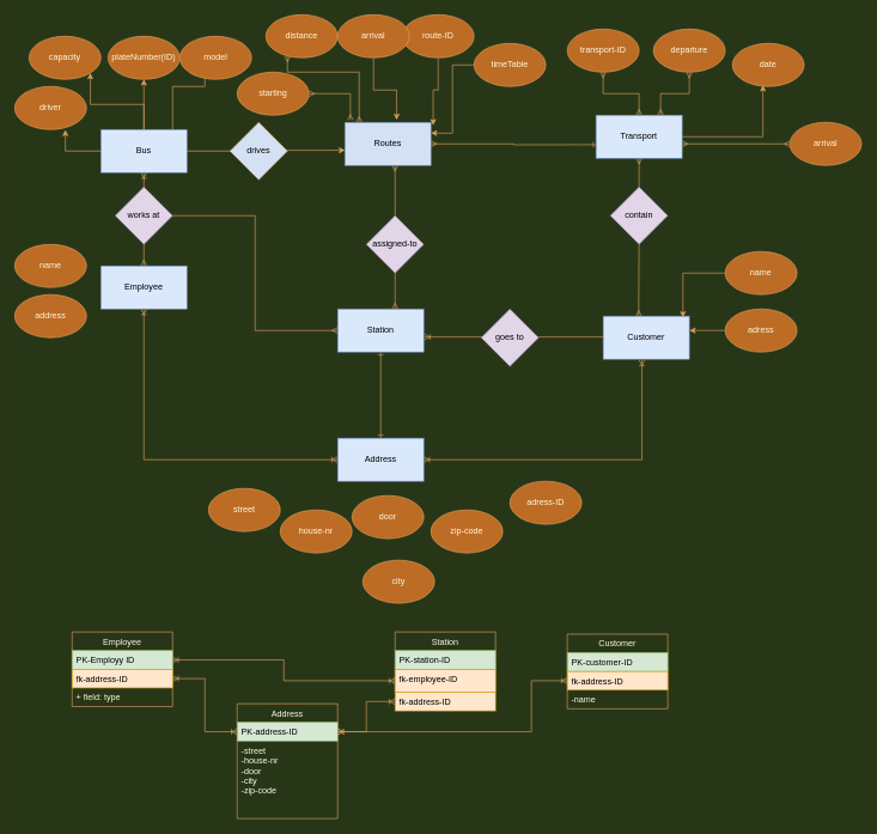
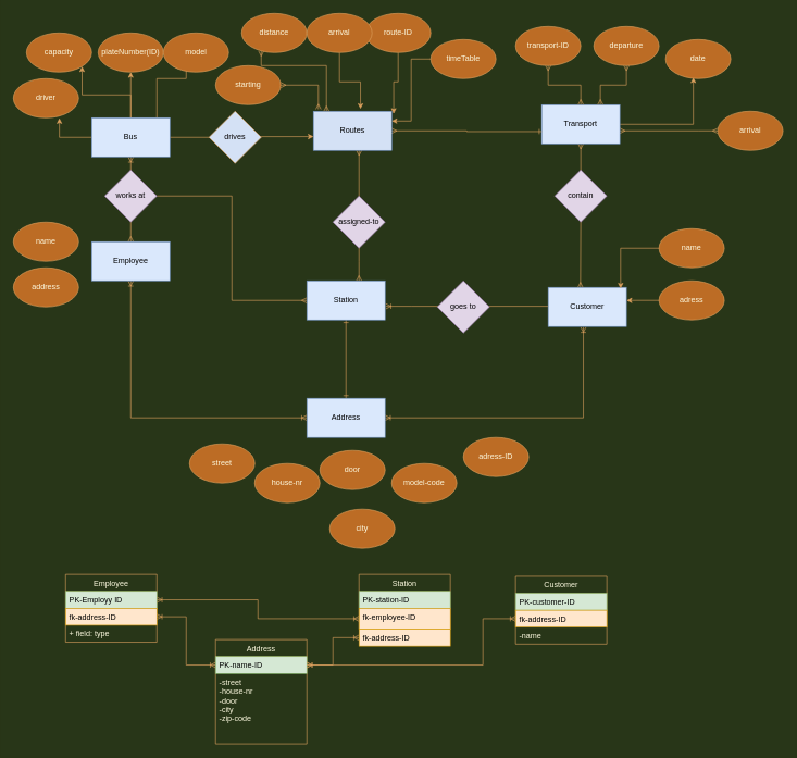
  <mxCell id="0" />
  <mxCell id="1" parent="0" />
  <mxCell id="2" style="edgeStyle=orthogonalEdgeStyle;rounded=0;orthogonalLoop=1;jettySize=auto;html=1;entryX=0.426;entryY=0.971;entryDx=0;entryDy=0;entryPerimeter=0;labelBackgroundColor=#283618;strokeColor=#DDA15E;fontColor=#FEFAE0;" edge="1" parent="1" source="5" target="36"><mxGeometry relative="1" as="geometry" /></mxCell>
  <mxCell id="3" style="edgeStyle=orthogonalEdgeStyle;rounded=0;orthogonalLoop=1;jettySize=auto;html=1;startArrow=ERmany;startFill=0;endArrow=ERmany;endFill=0;labelBackgroundColor=#283618;strokeColor=#DDA15E;fontColor=#FEFAE0;" edge="1" parent="1" source="5" target="38"><mxGeometry relative="1" as="geometry"><Array as="points"><mxPoint x="1070" y="200" /></Array></mxGeometry></mxCell>
  <mxCell id="4" style="edgeStyle=orthogonalEdgeStyle;rounded=0;orthogonalLoop=1;jettySize=auto;html=1;entryX=0.412;entryY=0.005;entryDx=0;entryDy=0;entryPerimeter=0;startArrow=ERmany;startFill=0;endArrow=ERmany;endFill=0;labelBackgroundColor=#283618;strokeColor=#DDA15E;fontColor=#FEFAE0;" edge="1" parent="1" source="5" target="15"><mxGeometry relative="1" as="geometry" /></mxCell>
  <mxCell id="5" value="Transport" style="rounded=0;whiteSpace=wrap;html=1;fillColor=#dae8fc;strokeColor=#6c8ebf;" vertex="1" parent="1"><mxGeometry x="830" y="160" width="120" height="60" as="geometry" /></mxCell>
  <mxCell id="6" style="edgeStyle=orthogonalEdgeStyle;rounded=0;orthogonalLoop=1;jettySize=auto;html=1;entryX=0.5;entryY=1;entryDx=0;entryDy=0;startArrow=ERone;startFill=0;endArrow=ERone;endFill=0;labelBackgroundColor=#283618;strokeColor=#DDA15E;fontColor=#FEFAE0;" edge="1" parent="1" source="9" target="11"><mxGeometry relative="1" as="geometry"><mxPoint x="530" y="500" as="targetPoint" /></mxGeometry></mxCell>
  <mxCell id="7" style="edgeStyle=orthogonalEdgeStyle;rounded=0;orthogonalLoop=1;jettySize=auto;html=1;entryX=0.45;entryY=1.017;entryDx=0;entryDy=0;entryPerimeter=0;endArrow=ERoneToMany;endFill=0;startArrow=ERoneToMany;startFill=0;labelBackgroundColor=#283618;strokeColor=#DDA15E;fontColor=#FEFAE0;" edge="1" parent="1" source="9" target="15"><mxGeometry relative="1" as="geometry" /></mxCell>
  <mxCell id="8" style="edgeStyle=orthogonalEdgeStyle;rounded=0;orthogonalLoop=1;jettySize=auto;html=1;entryX=0.5;entryY=1;entryDx=0;entryDy=0;endArrow=ERoneToMany;endFill=0;startArrow=ERoneToMany;startFill=0;labelBackgroundColor=#283618;strokeColor=#DDA15E;fontColor=#FEFAE0;" edge="1" parent="1" source="9" target="13"><mxGeometry relative="1" as="geometry" /></mxCell>
  <mxCell id="9" value="Address" style="rounded=0;whiteSpace=wrap;html=1;fillColor=#dae8fc;strokeColor=#6c8ebf;" vertex="1" parent="1"><mxGeometry x="470" y="610" width="120" height="60" as="geometry" /></mxCell>
  <mxCell id="10" style="edgeStyle=orthogonalEdgeStyle;rounded=0;orthogonalLoop=1;jettySize=auto;html=1;startArrow=ERmany;startFill=0;endArrow=ERmany;endFill=0;labelBackgroundColor=#283618;strokeColor=#DDA15E;fontColor=#FEFAE0;" edge="1" parent="1" source="11" target="21"><mxGeometry relative="1" as="geometry"><Array as="points"><mxPoint x="550" y="400" /><mxPoint x="550" y="400" /></Array></mxGeometry></mxCell>
  <mxCell id="11" value="Station" style="rounded=0;whiteSpace=wrap;html=1;fillColor=#dae8fc;strokeColor=#6c8ebf;" vertex="1" parent="1"><mxGeometry x="470" y="430" width="120" height="60" as="geometry" /></mxCell>
  <mxCell id="12" style="edgeStyle=orthogonalEdgeStyle;rounded=0;orthogonalLoop=1;jettySize=auto;html=1;entryX=0.5;entryY=1;entryDx=0;entryDy=0;startArrow=ERmany;startFill=0;endArrow=ERoneToMany;endFill=0;labelBackgroundColor=#283618;strokeColor=#DDA15E;fontColor=#FEFAE0;" edge="1" parent="1" source="13" target="28"><mxGeometry relative="1" as="geometry" /></mxCell>
  <mxCell id="13" value="Employee" style="rounded=0;whiteSpace=wrap;html=1;fillColor=#dae8fc;strokeColor=#6c8ebf;" vertex="1" parent="1"><mxGeometry x="140" y="370" width="120" height="60" as="geometry" /></mxCell>
  <mxCell id="14" style="edgeStyle=orthogonalEdgeStyle;rounded=0;orthogonalLoop=1;jettySize=auto;html=1;entryX=1.008;entryY=0.65;entryDx=0;entryDy=0;entryPerimeter=0;labelBackgroundColor=#283618;strokeColor=#DDA15E;fontColor=#FEFAE0;endArrow=ERoneToMany;endFill=0;" edge="1" parent="1" source="15" target="11"><mxGeometry relative="1" as="geometry"><Array as="points"><mxPoint x="630" y="469" /><mxPoint x="630" y="469" /></Array></mxGeometry></mxCell>
  <mxCell id="15" value="Customer" style="rounded=0;whiteSpace=wrap;html=1;fillColor=#dae8fc;strokeColor=#6c8ebf;" vertex="1" parent="1"><mxGeometry x="840" y="440" width="120" height="60" as="geometry" /></mxCell>
  <mxCell id="16" style="edgeStyle=orthogonalEdgeStyle;rounded=0;orthogonalLoop=1;jettySize=auto;html=1;entryX=0;entryY=0.5;entryDx=0;entryDy=0;endArrow=ERmany;endFill=0;labelBackgroundColor=#283618;strokeColor=#DDA15E;fontColor=#FEFAE0;" edge="1" parent="1" source="17" target="11"><mxGeometry relative="1" as="geometry" /></mxCell>
  <mxCell id="17" value="works at" style="rhombus;whiteSpace=wrap;html=1;fillColor=#e1d5e7;strokeColor=#9673a6;" vertex="1" parent="1"><mxGeometry x="160" y="260" width="80" height="80" as="geometry" /></mxCell>
  <mxCell id="18" value="assigned-to" style="rhombus;whiteSpace=wrap;html=1;fillColor=#e1d5e7;strokeColor=#9673a6;" vertex="1" parent="1"><mxGeometry x="510" y="300" width="80" height="80" as="geometry" /></mxCell>
  <mxCell id="19" value="goes to" style="rhombus;whiteSpace=wrap;html=1;fillColor=#e1d5e7;strokeColor=#9673a6;" vertex="1" parent="1"><mxGeometry x="670" y="430" width="80" height="80" as="geometry" /></mxCell>
  <mxCell id="20" style="edgeStyle=orthogonalEdgeStyle;rounded=0;orthogonalLoop=1;jettySize=auto;html=1;entryX=0.002;entryY=0.686;entryDx=0;entryDy=0;entryPerimeter=0;startArrow=ERmany;startFill=0;endArrow=ERone;endFill=0;labelBackgroundColor=#283618;strokeColor=#DDA15E;fontColor=#FEFAE0;" edge="1" parent="1" source="21" target="5"><mxGeometry relative="1" as="geometry" /></mxCell>
  <mxCell id="21" value="Routes" style="rounded=0;whiteSpace=wrap;html=1;fillColor=#D4E1F5;strokeColor=#6c8ebf;" vertex="1" parent="1"><mxGeometry x="480" y="170" width="120" height="60" as="geometry" /></mxCell>
  <mxCell id="22" value="contain" style="rhombus;whiteSpace=wrap;html=1;fillColor=#e1d5e7;strokeColor=#9673a6;" vertex="1" parent="1"><mxGeometry x="850" y="260" width="80" height="80" as="geometry" /></mxCell>
  <mxCell id="23" style="edgeStyle=orthogonalEdgeStyle;rounded=0;orthogonalLoop=1;jettySize=auto;html=1;entryX=1;entryY=1;entryDx=0;entryDy=0;labelBackgroundColor=#283618;strokeColor=#DDA15E;fontColor=#FEFAE0;" edge="1" parent="1" source="28" target="29"><mxGeometry relative="1" as="geometry" /></mxCell>
  <mxCell id="24" style="edgeStyle=orthogonalEdgeStyle;rounded=0;orthogonalLoop=1;jettySize=auto;html=1;entryX=0.706;entryY=1.01;entryDx=0;entryDy=0;entryPerimeter=0;labelBackgroundColor=#283618;strokeColor=#DDA15E;fontColor=#FEFAE0;" edge="1" parent="1" source="28" target="37"><mxGeometry relative="1" as="geometry" /></mxCell>
  <mxCell id="25" style="edgeStyle=orthogonalEdgeStyle;rounded=0;orthogonalLoop=1;jettySize=auto;html=1;entryX=0.5;entryY=1;entryDx=0;entryDy=0;labelBackgroundColor=#283618;strokeColor=#DDA15E;fontColor=#FEFAE0;" edge="1" parent="1" source="28" target="30"><mxGeometry relative="1" as="geometry" /></mxCell>
  <mxCell id="26" style="edgeStyle=orthogonalEdgeStyle;rounded=0;orthogonalLoop=1;jettySize=auto;html=1;entryX=0;entryY=1;entryDx=0;entryDy=0;labelBackgroundColor=#283618;strokeColor=#DDA15E;fontColor=#FEFAE0;" edge="1" parent="1" source="28" target="31"><mxGeometry relative="1" as="geometry"><Array as="points"><mxPoint x="240" y="120" /><mxPoint x="285" y="120" /></Array></mxGeometry></mxCell>
  <mxCell id="27" value="" style="edgeStyle=orthogonalEdgeStyle;curved=0;rounded=1;sketch=0;orthogonalLoop=1;jettySize=auto;html=1;strokeColor=#DDA15E;fillColor=#BC6C25;fontColor=#FEFAE0;entryX=0.002;entryY=0.648;entryDx=0;entryDy=0;entryPerimeter=0;" edge="1" parent="1" source="28" target="21"><mxGeometry relative="1" as="geometry" /></mxCell>
  <mxCell id="28" value="Bus" style="rounded=0;whiteSpace=wrap;html=1;fillColor=#dae8fc;strokeColor=#6c8ebf;" vertex="1" parent="1"><mxGeometry x="140" y="180" width="120" height="60" as="geometry" /></mxCell>
  <mxCell id="29" value="capacity" style="ellipse;whiteSpace=wrap;html=1;fillColor=#BC6C25;strokeColor=#DDA15E;fontColor=#FEFAE0;" vertex="1" parent="1"><mxGeometry x="40" y="50" width="100" height="60" as="geometry" /></mxCell>
  <mxCell id="30" value="plateNumber(ID)" style="ellipse;whiteSpace=wrap;html=1;fillColor=#BC6C25;strokeColor=#DDA15E;fontColor=#FEFAE0;" vertex="1" parent="1"><mxGeometry x="150" y="50" width="100" height="60" as="geometry" /></mxCell>
  <mxCell id="31" value="model" style="ellipse;whiteSpace=wrap;html=1;fillColor=#BC6C25;strokeColor=#DDA15E;fontColor=#FEFAE0;" vertex="1" parent="1"><mxGeometry x="250" y="50" width="100" height="60" as="geometry" /></mxCell>
  <mxCell id="32" style="edgeStyle=orthogonalEdgeStyle;rounded=0;orthogonalLoop=1;jettySize=auto;html=1;entryX=0.064;entryY=-0.048;entryDx=0;entryDy=0;entryPerimeter=0;startArrow=ERmany;startFill=0;endArrow=ERmany;endFill=0;labelBackgroundColor=#283618;strokeColor=#DDA15E;fontColor=#FEFAE0;" edge="1" parent="1" source="33" target="21"><mxGeometry relative="1" as="geometry" /></mxCell>
  <mxCell id="33" value="starting" style="ellipse;whiteSpace=wrap;html=1;fillColor=#BC6C25;strokeColor=#DDA15E;fontColor=#FEFAE0;" vertex="1" parent="1"><mxGeometry x="330" y="100" width="100" height="60" as="geometry" /></mxCell>
  <mxCell id="34" style="edgeStyle=orthogonalEdgeStyle;rounded=0;orthogonalLoop=1;jettySize=auto;html=1;entryX=0.75;entryY=0;entryDx=0;entryDy=0;startArrow=ERmany;startFill=0;endArrow=ERmany;endFill=0;labelBackgroundColor=#283618;strokeColor=#DDA15E;fontColor=#FEFAE0;" edge="1" parent="1" source="35" target="5"><mxGeometry relative="1" as="geometry" /></mxCell>
  <mxCell id="35" value="departure" style="ellipse;whiteSpace=wrap;html=1;fillColor=#BC6C25;strokeColor=#DDA15E;fontColor=#FEFAE0;" vertex="1" parent="1"><mxGeometry x="910" y="40" width="100" height="60" as="geometry" /></mxCell>
  <mxCell id="36" value="date" style="ellipse;whiteSpace=wrap;html=1;fillColor=#BC6C25;strokeColor=#DDA15E;fontColor=#FEFAE0;" vertex="1" parent="1"><mxGeometry x="1020" y="60" width="100" height="60" as="geometry" /></mxCell>
  <mxCell id="37" value="driver" style="ellipse;whiteSpace=wrap;html=1;fillColor=#BC6C25;strokeColor=#DDA15E;fontColor=#FEFAE0;" vertex="1" parent="1"><mxGeometry y="120" width="100" height="60" as="geometry" x="20" /></mxCell>
  <mxCell id="38" value="arrival" style="ellipse;whiteSpace=wrap;html=1;fillColor=#BC6C25;strokeColor=#DDA15E;fontColor=#FEFAE0;" vertex="1" parent="1"><mxGeometry x="1100" y="170" width="100" height="60" as="geometry" /></mxCell>
  <mxCell id="39" style="edgeStyle=orthogonalEdgeStyle;rounded=0;orthogonalLoop=1;jettySize=auto;html=1;entryX=0.602;entryY=-0.057;entryDx=0;entryDy=0;entryPerimeter=0;labelBackgroundColor=#283618;strokeColor=#DDA15E;fontColor=#FEFAE0;" edge="1" parent="1" source="58" target="21"><mxGeometry relative="1" as="geometry" /></mxCell>
  <mxCell id="40" style="edgeStyle=orthogonalEdgeStyle;rounded=0;orthogonalLoop=1;jettySize=auto;html=1;startArrow=ERmany;startFill=0;endArrow=ERmany;endFill=0;labelBackgroundColor=#283618;strokeColor=#DDA15E;fontColor=#FEFAE0;" edge="1" parent="1" source="41"><mxGeometry relative="1" as="geometry"><mxPoint x="500" y="170" as="targetPoint" /><Array as="points"><mxPoint x="400" y="100" /><mxPoint x="500" y="100" /></Array></mxGeometry></mxCell>
  <mxCell id="41" value="distance" style="ellipse;whiteSpace=wrap;html=1;fillColor=#BC6C25;strokeColor=#DDA15E;fontColor=#FEFAE0;" vertex="1" parent="1"><mxGeometry x="370" y="20" width="100" height="60" as="geometry" /></mxCell>
  <mxCell id="42" style="edgeStyle=orthogonalEdgeStyle;rounded=0;orthogonalLoop=1;jettySize=auto;html=1;startArrow=ERmany;startFill=0;endArrow=ERmany;endFill=0;labelBackgroundColor=#283618;strokeColor=#DDA15E;fontColor=#FEFAE0;" edge="1" parent="1" source="43" target="5"><mxGeometry relative="1" as="geometry" /></mxCell>
  <mxCell id="43" value="transport-ID" style="ellipse;whiteSpace=wrap;html=1;fillColor=#BC6C25;strokeColor=#DDA15E;fontColor=#FEFAE0;" vertex="1" parent="1"><mxGeometry x="790" y="40" width="100" height="60" as="geometry" /></mxCell>
  <mxCell id="44" style="edgeStyle=orthogonalEdgeStyle;rounded=0;orthogonalLoop=1;jettySize=auto;html=1;entryX=1;entryY=0.25;entryDx=0;entryDy=0;labelBackgroundColor=#283618;strokeColor=#DDA15E;fontColor=#FEFAE0;" edge="1" parent="1" source="45" target="21"><mxGeometry relative="1" as="geometry" /></mxCell>
  <mxCell id="45" value="timeTable" style="ellipse;whiteSpace=wrap;html=1;fillColor=#BC6C25;strokeColor=#DDA15E;fontColor=#FEFAE0;" vertex="1" parent="1"><mxGeometry x="660" y="60" width="100" height="60" as="geometry" /></mxCell>
  <mxCell id="46" style="edgeStyle=orthogonalEdgeStyle;rounded=0;orthogonalLoop=1;jettySize=auto;html=1;entryX=0.926;entryY=0.029;entryDx=0;entryDy=0;entryPerimeter=0;labelBackgroundColor=#283618;strokeColor=#DDA15E;fontColor=#FEFAE0;" edge="1" parent="1" source="47" target="15"><mxGeometry relative="1" as="geometry" /></mxCell>
  <mxCell id="47" value="name" style="ellipse;whiteSpace=wrap;html=1;fillColor=#BC6C25;strokeColor=#DDA15E;fontColor=#FEFAE0;" vertex="1" parent="1"><mxGeometry x="1010" y="350" width="100" height="60" as="geometry" /></mxCell>
  <mxCell id="48" style="edgeStyle=orthogonalEdgeStyle;rounded=0;orthogonalLoop=1;jettySize=auto;html=1;entryX=1.002;entryY=0.333;entryDx=0;entryDy=0;entryPerimeter=0;labelBackgroundColor=#283618;strokeColor=#DDA15E;fontColor=#FEFAE0;" edge="1" parent="1" source="49" target="15"><mxGeometry relative="1" as="geometry" /></mxCell>
  <mxCell id="49" value="adress" style="ellipse;whiteSpace=wrap;html=1;fillColor=#BC6C25;strokeColor=#DDA15E;fontColor=#FEFAE0;" vertex="1" parent="1"><mxGeometry x="1010" y="430" width="100" height="60" as="geometry" /></mxCell>
  <mxCell id="50" style="edgeStyle=orthogonalEdgeStyle;rounded=0;orthogonalLoop=1;jettySize=auto;html=1;entryX=1.026;entryY=0.067;entryDx=0;entryDy=0;entryPerimeter=0;labelBackgroundColor=#283618;strokeColor=#DDA15E;fontColor=#FEFAE0;" edge="1" parent="1" source="51" target="21"><mxGeometry relative="1" as="geometry" /></mxCell>
  <mxCell id="51" value="route-ID" style="ellipse;whiteSpace=wrap;html=1;fillColor=#BC6C25;strokeColor=#DDA15E;fontColor=#FEFAE0;" vertex="1" parent="1"><mxGeometry x="560" y="20" width="100" height="60" as="geometry" /></mxCell>
  <mxCell id="52" value="adress-ID" style="ellipse;whiteSpace=wrap;html=1;fillColor=#BC6C25;strokeColor=#DDA15E;fontColor=#FEFAE0;" vertex="1" parent="1"><mxGeometry x="710" y="670" width="100" height="60" as="geometry" /></mxCell>
- <mxCell id="53" value="zip-code" style="ellipse;whiteSpace=wrap;html=1;fillColor=#BC6C25;strokeColor=#DDA15E;fontColor=#FEFAE0;" vertex="1" parent="1"><mxGeometry x="600" y="710" width="100" height="60" as="geometry" /></mxCell>
+ <mxCell id="53" value="model-code" style="ellipse;whiteSpace=wrap;html=1;fillColor=#BC6C25;strokeColor=#DDA15E;fontColor=#FEFAE0;" vertex="1" parent="1"><mxGeometry x="600" y="710" width="100" height="60" as="geometry" /></mxCell>
  <mxCell id="54" value="city" style="ellipse;whiteSpace=wrap;html=1;fillColor=#BC6C25;strokeColor=#DDA15E;fontColor=#FEFAE0;" vertex="1" parent="1"><mxGeometry x="505" y="780" width="100" height="60" as="geometry" /></mxCell>
  <mxCell id="55" value="street" style="ellipse;whiteSpace=wrap;html=1;fillColor=#BC6C25;strokeColor=#DDA15E;fontColor=#FEFAE0;" vertex="1" parent="1"><mxGeometry x="290" y="680" width="100" height="60" as="geometry" /></mxCell>
  <mxCell id="56" value="house-nr" style="ellipse;whiteSpace=wrap;html=1;fillColor=#BC6C25;strokeColor=#DDA15E;fontColor=#FEFAE0;" vertex="1" parent="1"><mxGeometry x="390" y="710" width="100" height="60" as="geometry" /></mxCell>
  <mxCell id="57" value="door" style="ellipse;whiteSpace=wrap;html=1;fillColor=#BC6C25;strokeColor=#DDA15E;fontColor=#FEFAE0;" vertex="1" parent="1"><mxGeometry x="490" y="690" width="100" height="60" as="geometry" /></mxCell>
  <mxCell id="58" value="arrival" style="ellipse;whiteSpace=wrap;html=1;fillColor=#BC6C25;strokeColor=#DDA15E;fontColor=#FEFAE0;" vertex="1" parent="1"><mxGeometry x="470" y="20" width="100" height="60" as="geometry" /></mxCell>
  <mxCell id="59" value="Employee" style="swimlane;fontStyle=0;childLayout=stackLayout;horizontal=1;startSize=26;fillColor=none;horizontalStack=0;resizeParent=1;resizeParentMax=0;resizeLast=0;collapsible=1;marginBottom=0;strokeColor=#DDA15E;fontColor=#FEFAE0;" vertex="1" parent="1"><mxGeometry x="100" y="880" width="140" height="104" as="geometry" /></mxCell>
  <mxCell id="60" value="PK-Employy ID" style="text;strokeColor=#82b366;fillColor=#d5e8d4;align=left;verticalAlign=top;spacingLeft=4;spacingRight=4;overflow=hidden;rotatable=0;points=[[0,0.5],[1,0.5]];portConstraint=eastwest;" vertex="1" parent="59"><mxGeometry y="26" width="140" height="26" as="geometry" /></mxCell>
  <mxCell id="61" value="fk-address-ID" style="text;strokeColor=#d79b00;fillColor=#ffe6cc;align=left;verticalAlign=top;spacingLeft=4;spacingRight=4;overflow=hidden;rotatable=0;points=[[0,0.5],[1,0.5]];portConstraint=eastwest;" vertex="1" parent="59"><mxGeometry y="52" width="140" height="26" as="geometry" /></mxCell>
  <mxCell id="62" value="+ field: type" style="text;strokeColor=none;fillColor=none;align=left;verticalAlign=top;spacingLeft=4;spacingRight=4;overflow=hidden;rotatable=0;points=[[0,0.5],[1,0.5]];portConstraint=eastwest;fontColor=#FEFAE0;" vertex="1" parent="59"><mxGeometry y="78" width="140" height="26" as="geometry" /></mxCell>
  <mxCell id="63" value="address" style="ellipse;whiteSpace=wrap;html=1;fillColor=#BC6C25;strokeColor=#DDA15E;fontColor=#FEFAE0;" vertex="1" parent="1"><mxGeometry y="410" width="100" height="60" as="geometry" x="20" /></mxCell>
  <mxCell id="64" value="name" style="ellipse;whiteSpace=wrap;html=1;fillColor=#BC6C25;strokeColor=#DDA15E;fontColor=#FEFAE0;" vertex="1" parent="1"><mxGeometry y="340" width="100" height="60" as="geometry" x="20" /></mxCell>
  <mxCell id="65" style="edgeStyle=orthogonalEdgeStyle;rounded=0;orthogonalLoop=1;jettySize=auto;html=1;startArrow=ERoneToMany;startFill=0;endArrow=ERoneToMany;endFill=0;labelBackgroundColor=#283618;strokeColor=#DDA15E;fontColor=#FEFAE0;" edge="1" parent="1" source="74" target="61"><mxGeometry relative="1" as="geometry" /></mxCell>
  <mxCell id="66" value="Customer" style="swimlane;fontStyle=0;childLayout=stackLayout;horizontal=1;startSize=26;fillColor=none;horizontalStack=0;resizeParent=1;resizeParentMax=0;resizeLast=0;collapsible=1;marginBottom=0;strokeColor=#DDA15E;fontColor=#FEFAE0;" vertex="1" parent="1"><mxGeometry x="790" y="883" width="140" height="104" as="geometry" /></mxCell>
  <mxCell id="67" value="PK-customer-ID" style="text;strokeColor=#82b366;fillColor=#d5e8d4;align=left;verticalAlign=top;spacingLeft=4;spacingRight=4;overflow=hidden;rotatable=0;points=[[0,0.5],[1,0.5]];portConstraint=eastwest;" vertex="1" parent="66"><mxGeometry y="26" width="140" height="26" as="geometry" /></mxCell>
  <mxCell id="68" value="fk-address-ID" style="text;strokeColor=#d79b00;fillColor=#ffe6cc;align=left;verticalAlign=top;spacingLeft=4;spacingRight=4;overflow=hidden;rotatable=0;points=[[0,0.5],[1,0.5]];portConstraint=eastwest;" vertex="1" parent="66"><mxGeometry y="52" width="140" height="26" as="geometry" /></mxCell>
  <mxCell id="69" value="-name" style="text;strokeColor=none;fillColor=none;align=left;verticalAlign=top;spacingLeft=4;spacingRight=4;overflow=hidden;rotatable=0;points=[[0,0.5],[1,0.5]];portConstraint=eastwest;fontColor=#FEFAE0;" vertex="1" parent="66"><mxGeometry y="78" width="140" height="26" as="geometry" /></mxCell>
  <mxCell id="70" value="Station" style="swimlane;fontStyle=0;childLayout=stackLayout;horizontal=1;startSize=26;fillColor=none;horizontalStack=0;resizeParent=1;resizeParentMax=0;resizeLast=0;collapsible=1;marginBottom=0;strokeColor=#DDA15E;fontColor=#FEFAE0;" vertex="1" parent="1"><mxGeometry x="550" y="880" width="140" height="84" as="geometry"><mxRectangle x="530" y="850" width="70" height="26" as="alternateBounds" /></mxGeometry></mxCell>
  <mxCell id="71" value="PK-station-ID" style="text;strokeColor=#82b366;fillColor=#d5e8d4;align=left;verticalAlign=top;spacingLeft=4;spacingRight=4;overflow=hidden;rotatable=0;points=[[0,0.5],[1,0.5]];portConstraint=eastwest;" vertex="1" parent="70"><mxGeometry y="26" width="140" height="26" as="geometry" /></mxCell>
  <mxCell id="72" value="fk-employee-ID&#10;&#10;&#10;" style="text;strokeColor=#d79b00;fillColor=#ffe6cc;align=left;verticalAlign=top;spacingLeft=4;spacingRight=4;overflow=hidden;rotatable=0;points=[[0,0.5],[1,0.5]];portConstraint=eastwest;" vertex="1" parent="70"><mxGeometry y="52" width="140" height="32" as="geometry" /></mxCell>
  <mxCell id="73" value="Address" style="swimlane;fontStyle=0;childLayout=stackLayout;horizontal=1;startSize=26;fillColor=none;horizontalStack=0;resizeParent=1;resizeParentMax=0;resizeLast=0;collapsible=1;marginBottom=0;strokeColor=#DDA15E;fontColor=#FEFAE0;" vertex="1" parent="1"><mxGeometry x="330" y="980" width="140" height="160" as="geometry" /></mxCell>
- <mxCell id="74" value="PK-address-ID" style="text;strokeColor=#82b366;fillColor=#d5e8d4;align=left;verticalAlign=top;spacingLeft=4;spacingRight=4;overflow=hidden;rotatable=0;points=[[0,0.5],[1,0.5]];portConstraint=eastwest;" vertex="1" parent="73"><mxGeometry y="26" width="140" height="26" as="geometry" /></mxCell>
+ <mxCell id="74" value="PK-name-ID" style="text;strokeColor=#82b366;fillColor=#d5e8d4;align=left;verticalAlign=top;spacingLeft=4;spacingRight=4;overflow=hidden;rotatable=0;points=[[0,0.5],[1,0.5]];portConstraint=eastwest;" vertex="1" parent="73"><mxGeometry y="26" width="140" height="26" as="geometry" /></mxCell>
  <mxCell id="75" value="-street&#10;-house-nr&#10;-door&#10;-city&#10;-zip-code&#10;" style="text;strokeColor=none;fillColor=none;align=left;verticalAlign=top;spacingLeft=4;spacingRight=4;overflow=hidden;rotatable=0;points=[[0,0.5],[1,0.5]];portConstraint=eastwest;fontColor=#FEFAE0;" vertex="1" parent="73"><mxGeometry y="52" width="140" height="108" as="geometry" /></mxCell>
  <mxCell id="76" style="edgeStyle=orthogonalEdgeStyle;rounded=0;orthogonalLoop=1;jettySize=auto;html=1;entryX=0;entryY=0.5;entryDx=0;entryDy=0;startArrow=ERoneToMany;startFill=0;endArrow=ERoneToMany;endFill=0;labelBackgroundColor=#283618;strokeColor=#DDA15E;fontColor=#FEFAE0;" edge="1" parent="1" source="74" target="79"><mxGeometry relative="1" as="geometry" /></mxCell>
  <mxCell id="77" style="edgeStyle=orthogonalEdgeStyle;rounded=0;orthogonalLoop=1;jettySize=auto;html=1;entryX=0;entryY=0.5;entryDx=0;entryDy=0;startArrow=ERoneToMany;startFill=0;endArrow=ERoneToMany;endFill=0;labelBackgroundColor=#283618;strokeColor=#DDA15E;fontColor=#FEFAE0;" edge="1" parent="1" source="74" target="68"><mxGeometry relative="1" as="geometry"><Array as="points"><mxPoint x="740" y="1019" /><mxPoint x="740" y="948" /></Array></mxGeometry></mxCell>
  <mxCell id="78" style="edgeStyle=orthogonalEdgeStyle;rounded=0;orthogonalLoop=1;jettySize=auto;html=1;entryX=0;entryY=0.5;entryDx=0;entryDy=0;startArrow=ERoneToMany;startFill=0;endArrow=ERoneToMany;endFill=0;labelBackgroundColor=#283618;strokeColor=#DDA15E;fontColor=#FEFAE0;" edge="1" parent="1" source="60" target="72"><mxGeometry relative="1" as="geometry" /></mxCell>
  <mxCell id="79" value="fk-address-ID" style="text;strokeColor=#d79b00;fillColor=#ffe6cc;align=left;verticalAlign=top;spacingLeft=4;spacingRight=4;overflow=hidden;rotatable=0;points=[[0,0.5],[1,0.5]];portConstraint=eastwest;" vertex="1" parent="1"><mxGeometry x="550" y="964" width="140" height="26" as="geometry" /></mxCell>
  <mxCell id="80" value="&lt;font color=&quot;#050000&quot;&gt;drives&lt;/font&gt;" style="rhombus;whiteSpace=wrap;html=1;rounded=0;sketch=0;strokeColor=#DDA15E;fillColor=#D4E1F5;fontColor=#FEFAE0;" vertex="1" parent="1"><mxGeometry x="320" y="170" width="80" height="80" as="geometry" /></mxCell>
